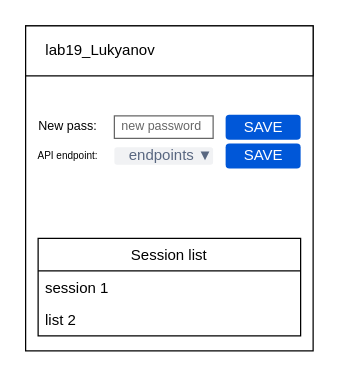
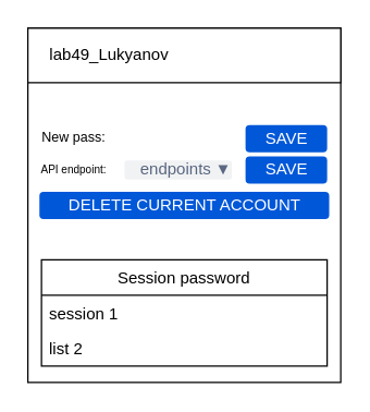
  <mxCell id="0" />
  <mxCell id="1" parent="0" />
  <mxCell id="2" value="" style="rounded=0;whiteSpace=wrap;html=1;" parent="1" vertex="1"><mxGeometry x="20" y="20" width="230" height="260" as="geometry" /></mxCell>
  <mxCell id="3" value="" style="rounded=0;whiteSpace=wrap;html=1;" parent="1" vertex="1"><mxGeometry x="20" y="20" width="230" height="40" as="geometry" /></mxCell>
- <mxCell id="4" value="lab19_Lukyanov" style="text;html=1;strokeColor=none;fillColor=none;align=center;verticalAlign=middle;whiteSpace=wrap;rounded=0;" parent="1" vertex="1"><mxGeometry x="60" y="30" width="40" height="20" as="geometry" /></mxCell>
+ <mxCell id="4" value="lab49_Lukyanov" style="text;html=1;strokeColor=none;fillColor=none;align=center;verticalAlign=middle;whiteSpace=wrap;rounded=0;" parent="1" vertex="1"><mxGeometry x="60" y="30" width="40" height="20" as="geometry" /></mxCell>
  <mxCell id="5" value="New pass:" style="text;html=1;strokeColor=none;fillColor=none;align=center;verticalAlign=middle;whiteSpace=wrap;rounded=0;fontSize=10;" parent="1" vertex="1"><mxGeometry x="28" y="90" width="52" height="20" as="geometry" /></mxCell>
- <mxCell id="6" value="new password" style="strokeWidth=1;shadow=0;dashed=0;align=center;html=1;shape=mxgraph.mockup.text.textBox;fontColor=#666666;align=left;fontSize=10;spacingLeft=4;spacingTop=-3;strokeColor=#666666;mainText=;verticalAlign=middle;" parent="1" vertex="1"><mxGeometry x="91" y="92" width="79" height="18" as="geometry" /></mxCell>
  <mxCell id="7" value="SAVE" style="rounded=1;fillColor=#0057D8;align=center;strokeColor=none;html=1;fontColor=#ffffff;fontSize=12" parent="1" vertex="1"><mxGeometry x="180" y="91" width="60" height="20" as="geometry" /></mxCell>
  <mxCell id="8" value="API endpoint:" style="text;html=1;strokeColor=none;fillColor=none;align=center;verticalAlign=middle;whiteSpace=wrap;rounded=0;fontSize=8;" parent="1" vertex="1"><mxGeometry x="28" y="114" width="52" height="20" as="geometry" /></mxCell>
  <mxCell id="9" value="SAVE" style="rounded=1;fillColor=#0057D8;align=center;strokeColor=none;html=1;fontColor=#ffffff;fontSize=12" parent="1" vertex="1"><mxGeometry x="180" y="114" width="60" height="20" as="geometry" /></mxCell>
  <mxCell id="10" value="endpoints" style="rounded=1;fillColor=#F1F2F4;strokeColor=none;html=1;fontColor=#596780;align=left;fontSize=12;spacingLeft=10" vertex="1" parent="1"><mxGeometry x="91" y="117" width="79" height="14" as="geometry" /></mxCell>
  <mxCell id="11" value="" style="shape=triangle;direction=south;fillColor=#596780;strokeColor=none;html=1" vertex="1" parent="10"><mxGeometry x="1" y="0.5" width="7" height="7" relative="1" as="geometry"><mxPoint x="-10" y="-3.5" as="offset" /></mxGeometry></mxCell>
- <mxCell id="13" value="Session list" style="swimlane;fontStyle=0;childLayout=stackLayout;horizontal=1;startSize=26;fillColor=none;horizontalStack=0;resizeParent=1;resizeParentMax=0;resizeLast=0;collapsible=1;marginBottom=0;" vertex="1" parent="1"><mxGeometry x="30" y="190" width="210" height="78" as="geometry" /></mxCell>
+ <mxCell id="12" value="DELETE CURRENT ACCOUNT" style="rounded=1;fillColor=#0057D8;align=center;strokeColor=none;html=1;fontColor=#ffffff;fontSize=12" vertex="1" parent="1"><mxGeometry x="28.5" y="140" width="213" height="20" as="geometry" /></mxCell>
+ <mxCell id="13" value="Session password" style="swimlane;fontStyle=0;childLayout=stackLayout;horizontal=1;startSize=26;fillColor=none;horizontalStack=0;resizeParent=1;resizeParentMax=0;resizeLast=0;collapsible=1;marginBottom=0;" vertex="1" parent="1"><mxGeometry x="30" y="190" width="210" height="78" as="geometry" /></mxCell>
  <mxCell id="14" value="session 1" style="text;strokeColor=none;fillColor=none;align=left;verticalAlign=top;spacingLeft=4;spacingRight=4;overflow=hidden;rotatable=0;points=[[0,0.5],[1,0.5]];portConstraint=eastwest;" vertex="1" parent="13"><mxGeometry y="26" width="210" height="26" as="geometry" /></mxCell>
  <mxCell id="15" value="list 2" style="text;strokeColor=none;fillColor=none;align=left;verticalAlign=top;spacingLeft=4;spacingRight=4;overflow=hidden;rotatable=0;points=[[0,0.5],[1,0.5]];portConstraint=eastwest;" vertex="1" parent="13"><mxGeometry y="52" width="210" height="26" as="geometry" /></mxCell>
